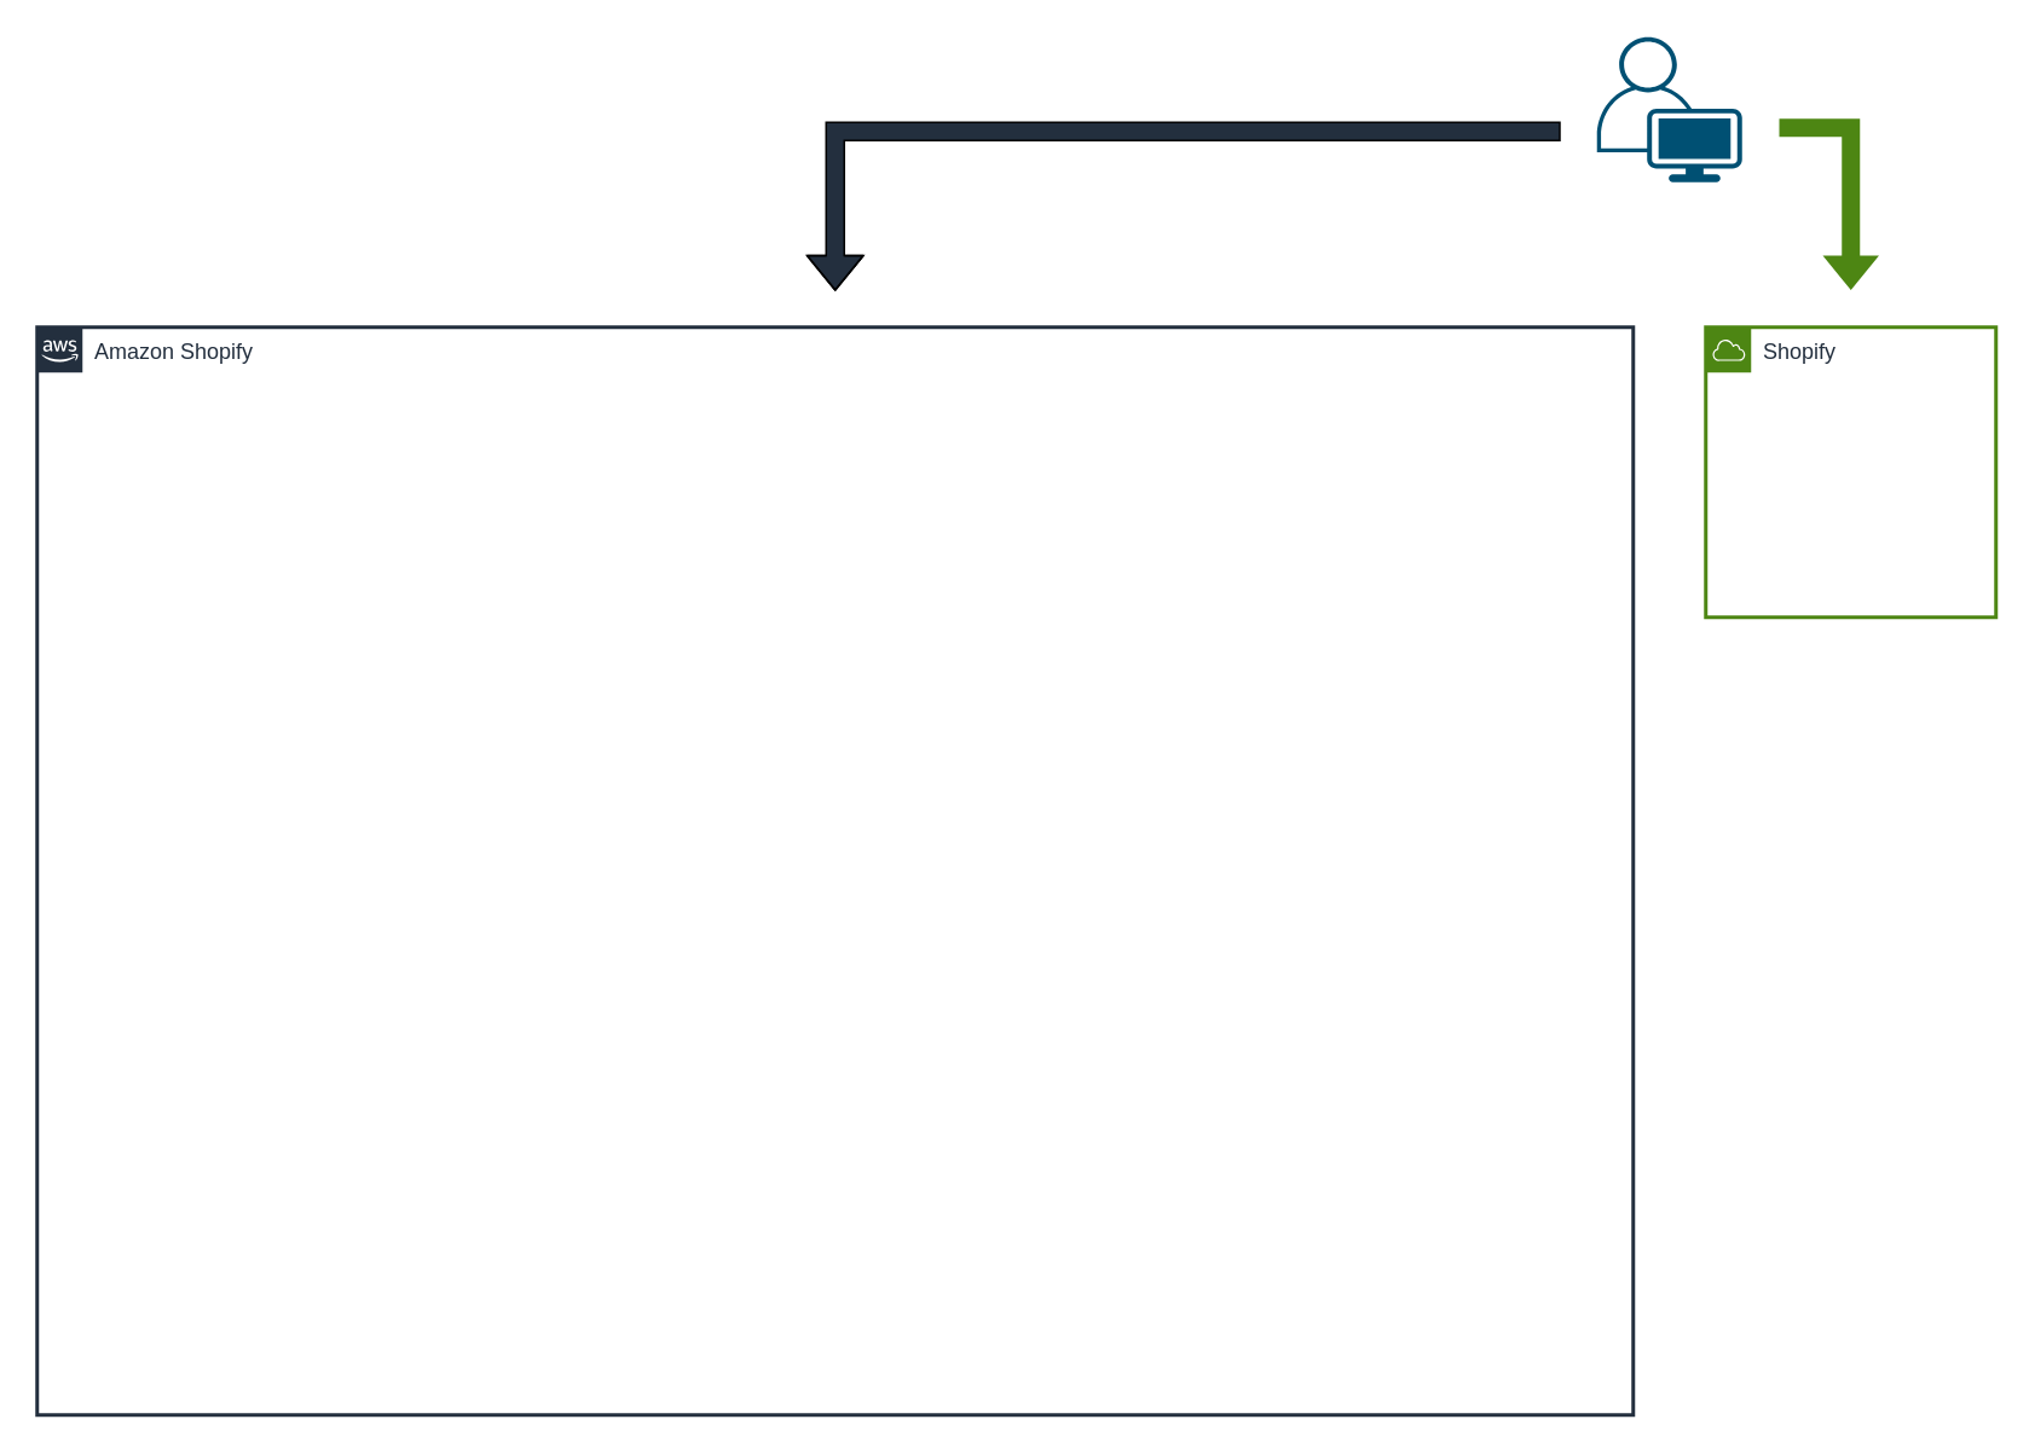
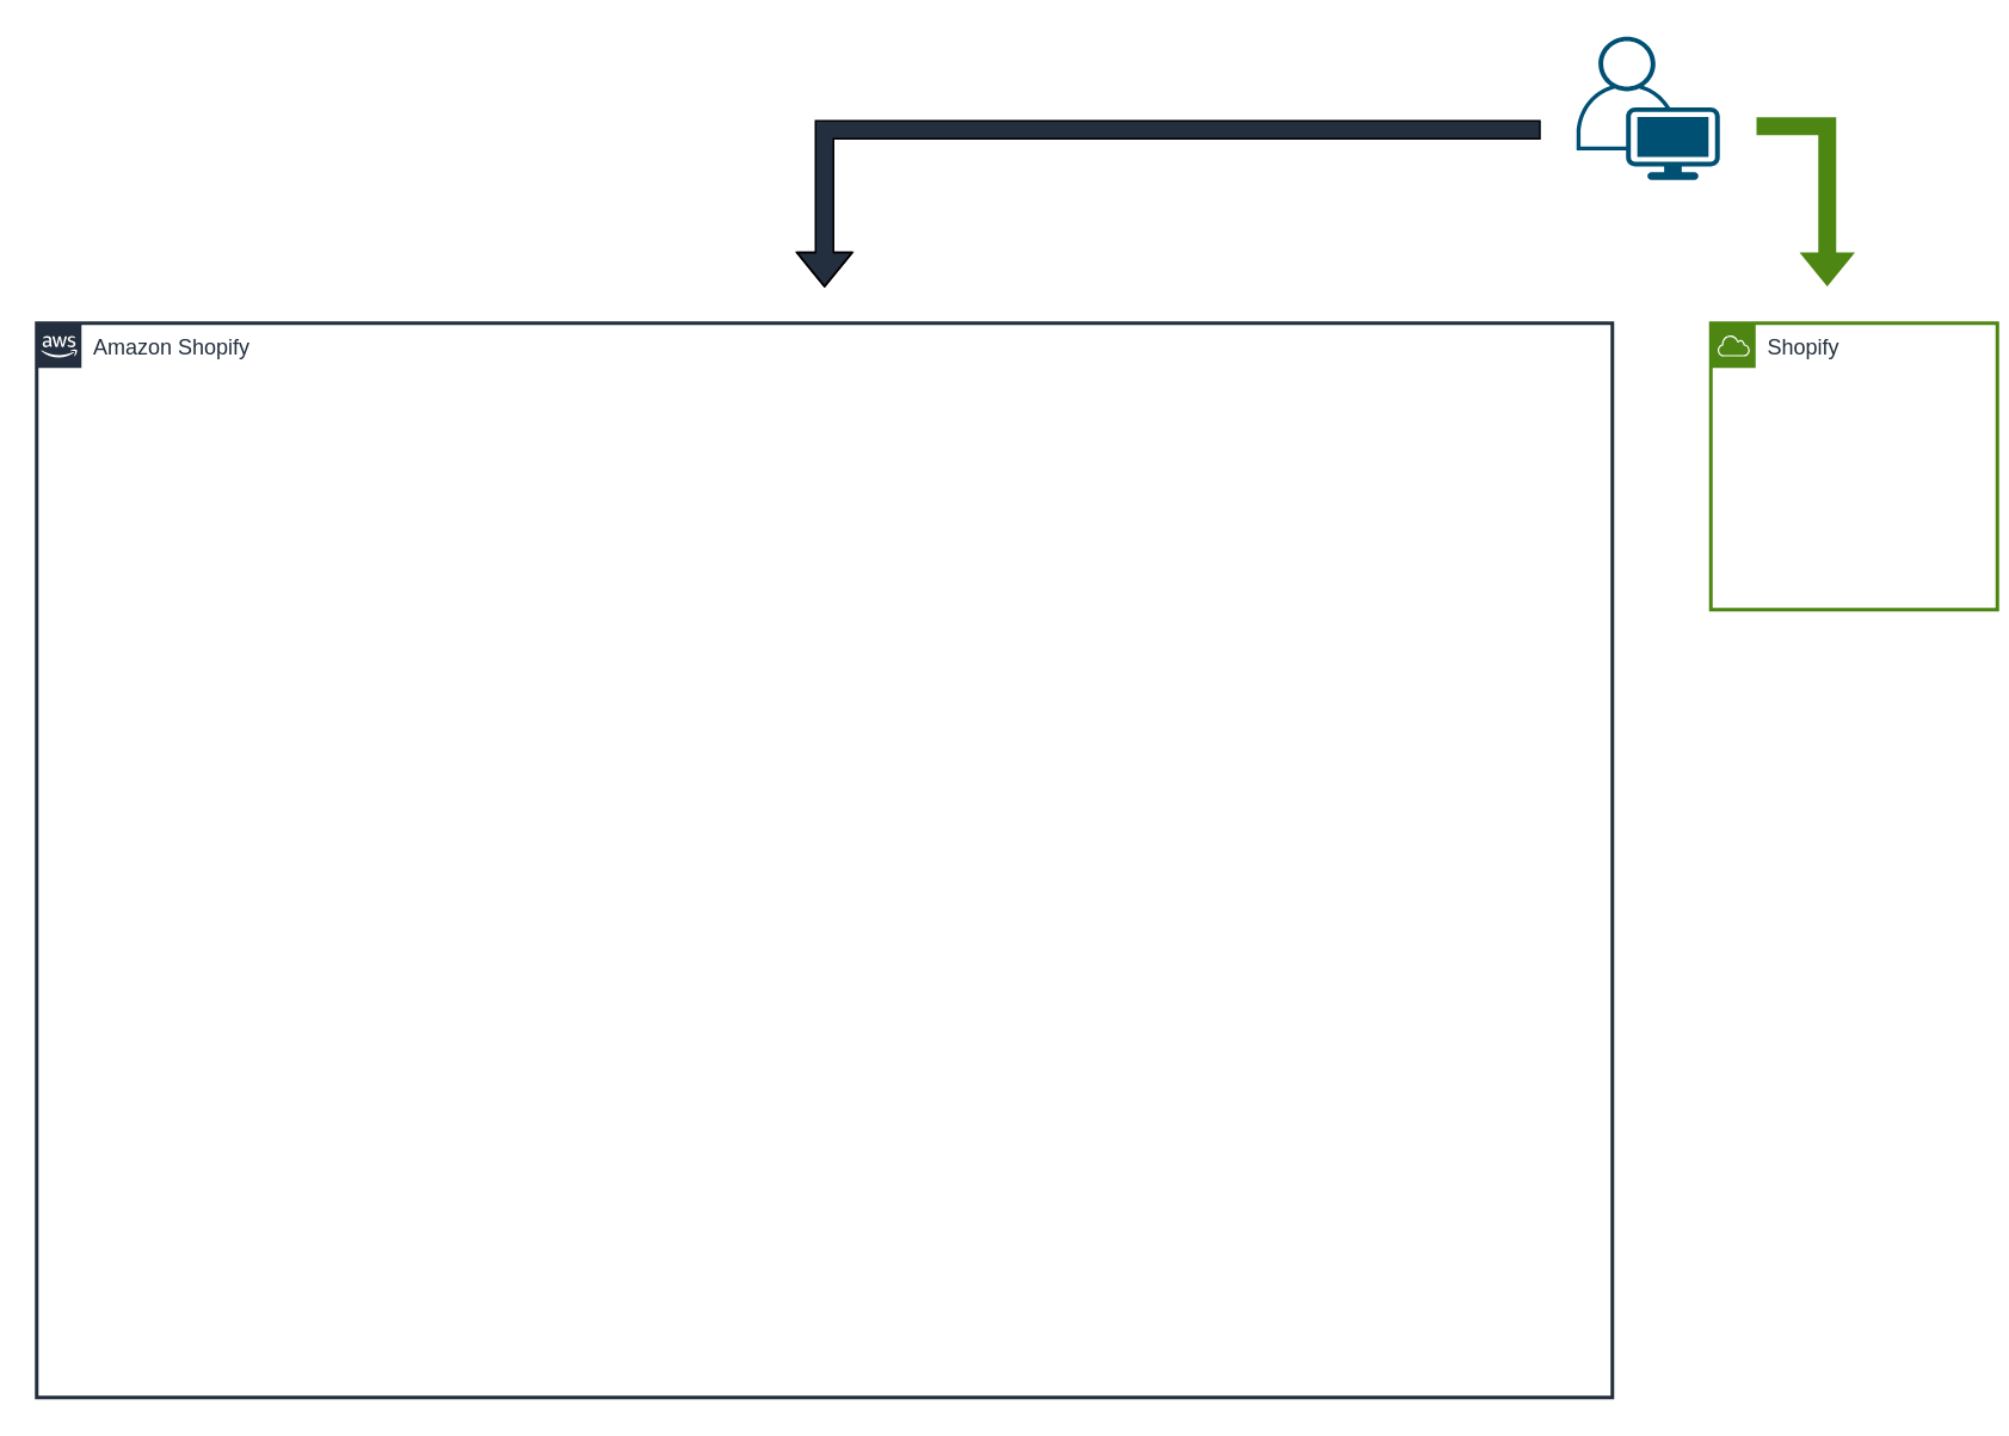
  <mxCell id="0" />
  <mxCell id="1" parent="0" />
  <mxCell id="2" value="Amazon Shopify" style="points=[[0,0],[0.25,0],[0.5,0],[0.75,0],[1,0],[1,0.25],[1,0.5],[1,0.75],[1,1],[0.75,1],[0.5,1],[0.25,1],[0,1],[0,0.75],[0,0.5],[0,0.25]];outlineConnect=0;gradientColor=none;html=1;whiteSpace=wrap;fontSize=12;fontStyle=0;container=1;pointerEvents=0;collapsible=0;recursiveResize=0;shape=mxgraph.aws4.group;grIcon=mxgraph.aws4.group_aws_cloud_alt;strokeColor=#232F3E;fillColor=none;verticalAlign=top;align=left;spacingLeft=30;fontColor=#232F3E;dashed=0;strokeWidth=2;" vertex="1" parent="1"><mxGeometry x="20" y="180" width="880" height="600" as="geometry" /></mxCell>
- <mxCell id="3" value="Shopify" style="points=[[0,0],[0.25,0],[0.5,0],[0.75,0],[1,0],[1,0.25],[1,0.5],[1,0.75],[1,1],[0.75,1],[0.5,1],[0.25,1],[0,1],[0,0.75],[0,0.5],[0,0.25]];outlineConnect=0;gradientColor=none;html=1;whiteSpace=wrap;fontSize=12;fontStyle=0;container=1;pointerEvents=0;collapsible=0;recursiveResize=0;shape=mxgraph.aws4.group;grIcon=mxgraph.aws4.group_aws_cloud;strokeColor=#4D8613;fillColor=none;verticalAlign=top;align=left;spacingLeft=30;fontColor=#232F3E;dashed=0;strokeWidth=2;" vertex="1" parent="1"><mxGeometry x="940" y="180" width="160" height="160" as="geometry" /></mxCell>
+ <mxCell id="3" value="Shopify" style="points=[[0,0],[0.25,0],[0.5,0],[0.75,0],[1,0],[1,0.25],[1,0.5],[1,0.75],[1,1],[0.75,1],[0.5,1],[0.25,1],[0,1],[0,0.75],[0,0.5],[0,0.25]];outlineConnect=0;gradientColor=none;html=1;whiteSpace=wrap;fontSize=12;fontStyle=0;container=1;pointerEvents=0;collapsible=0;recursiveResize=0;shape=mxgraph.aws4.group;grIcon=mxgraph.aws4.group_aws_cloud;strokeColor=#4D8613;fillColor=none;verticalAlign=top;align=left;spacingLeft=30;fontColor=#232F3E;dashed=0;strokeWidth=2;" vertex="1" parent="1"><mxGeometry x="955" y="180" width="160" height="160" as="geometry" /></mxCell>
  <mxCell id="4" value="" style="points=[[0.35,0,0],[0.98,0.51,0],[1,0.71,0],[0.67,1,0],[0,0.795,0],[0,0.65,0]];verticalLabelPosition=bottom;sketch=0;html=1;verticalAlign=top;aspect=fixed;align=center;pointerEvents=1;shape=mxgraph.cisco19.user;fillColor=#005073;strokeColor=none;" vertex="1" parent="1"><mxGeometry x="880" y="20" width="80" height="80" as="geometry" /></mxCell>
  <mxCell id="5" value="" style="shape=flexArrow;endArrow=classic;html=1;rounded=0;fillColor=#232F3E;" edge="1" parent="1"><mxGeometry width="50" height="50" relative="1" as="geometry"><mxPoint x="860" y="72" as="sourcePoint" /><mxPoint x="460" y="160" as="targetPoint" /><Array as="points"><mxPoint x="460" y="72" /></Array></mxGeometry></mxCell>
  <mxCell id="6" value="" style="shape=flexArrow;endArrow=classic;html=1;rounded=0;strokeColor=none;fillColor=#4D8613;" edge="1" parent="1"><mxGeometry width="50" height="50" relative="1" as="geometry"><mxPoint x="980" y="70" as="sourcePoint" /><mxPoint x="1020" y="160" as="targetPoint" /><Array as="points"><mxPoint x="1020" y="70" /></Array></mxGeometry></mxCell>
